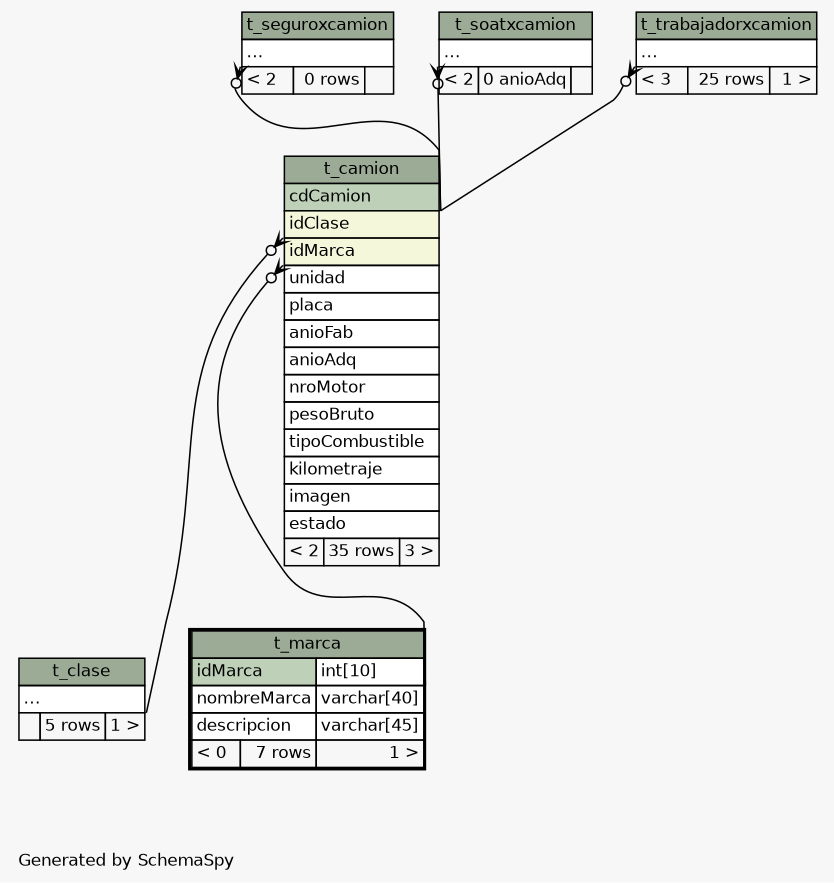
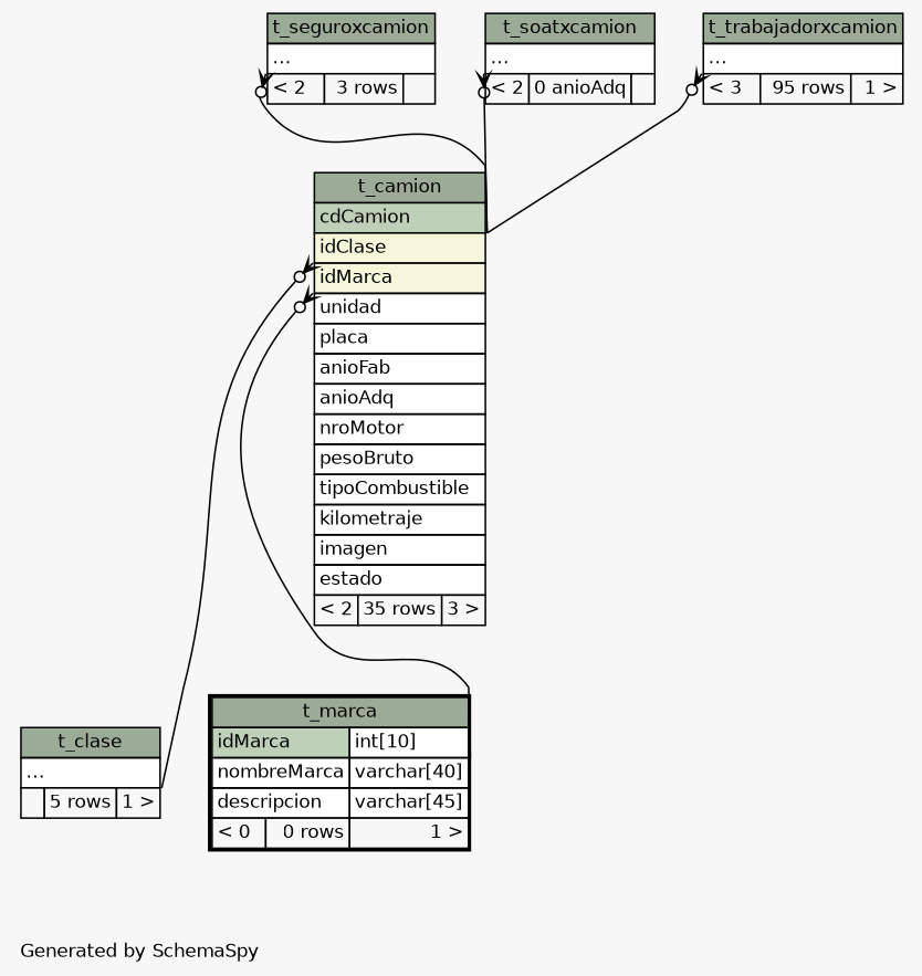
  digraph {
    bgcolor="#f7f7f7"
    fontname=Helvetica
    fontsize=11
    label="\nGenerated by SchemaSpy"
    labeljust=l
    nodesep=0.18
    rankdir=TB
    ranksep=0.46
    node [fontname=Helvetica fontsize=11 shape=plaintext]
    edge [arrowhead=none arrowsize=0.8 arrowtail=crowodot dir=back headport="cdCamion:se" tailport="elipses:sw"]
    n1 [label=<     <TABLE BORDER="0" CELLBORDER="1" CELLSPACING="0" BGCOLOR="#ffffff">       <TR><TD COLSPAN="3" BGCOLOR="#9bab96" ALIGN="CENTER">t_camion</TD></TR>       <TR><TD PORT="cdCamion" COLSPAN="3" BGCOLOR="#bed1b8" ALIGN="LEFT">cdCamion</TD></TR>       <TR><TD PORT="idClase" COLSPAN="3" BGCOLOR="#f4f7da" ALIGN="LEFT">idClase</TD></TR>       <TR><TD PORT="idMarca" COLSPAN="3" BGCOLOR="#f4f7da" ALIGN="LEFT">idMarca</TD></TR>       <TR><TD PORT="unidad" COLSPAN="3" ALIGN="LEFT">unidad</TD></TR>       <TR><TD PORT="placa" COLSPAN="3" ALIGN="LEFT">placa</TD></TR>       <TR><TD PORT="anioFab" COLSPAN="3" ALIGN="LEFT">anioFab</TD></TR>       <TR><TD PORT="anioAdq" COLSPAN="3" ALIGN="LEFT">anioAdq</TD></TR>       <TR><TD PORT="nroMotor" COLSPAN="3" ALIGN="LEFT">nroMotor</TD></TR>       <TR><TD PORT="pesoBruto" COLSPAN="3" ALIGN="LEFT">pesoBruto</TD></TR>       <TR><TD PORT="tipoCombustible" COLSPAN="3" ALIGN="LEFT">tipoCombustible</TD></TR>       <TR><TD PORT="kilometraje" COLSPAN="3" ALIGN="LEFT">kilometraje</TD></TR>       <TR><TD PORT="imagen" COLSPAN="3" ALIGN="LEFT">imagen</TD></TR>       <TR><TD PORT="estado" COLSPAN="3" ALIGN="LEFT">estado</TD></TR>       <TR><TD ALIGN="LEFT" BGCOLOR="#f7f7f7">&lt; 2</TD><TD ALIGN="RIGHT" BGCOLOR="#f7f7f7">35 rows</TD><TD ALIGN="RIGHT" BGCOLOR="#f7f7f7">3 &gt;</TD></TR>     </TABLE>>]
    n2 [label=<     <TABLE BORDER="0" CELLBORDER="1" CELLSPACING="0" BGCOLOR="#ffffff">       <TR><TD COLSPAN="3" BGCOLOR="#9bab96" ALIGN="CENTER">t_clase</TD></TR>       <TR><TD PORT="elipses" COLSPAN="3" ALIGN="LEFT">...</TD></TR>       <TR><TD ALIGN="LEFT" BGCOLOR="#f7f7f7">  </TD><TD ALIGN="RIGHT" BGCOLOR="#f7f7f7">5 rows</TD><TD ALIGN="RIGHT" BGCOLOR="#f7f7f7">1 &gt;</TD></TR>     </TABLE>>]
-   n3 [label=<     <TABLE BORDER="2" CELLBORDER="1" CELLSPACING="0" BGCOLOR="#ffffff">       <TR><TD COLSPAN="3" BGCOLOR="#9bab96" ALIGN="CENTER">t_marca</TD></TR>       <TR><TD PORT="idMarca" COLSPAN="2" BGCOLOR="#bed1b8" ALIGN="LEFT">idMarca</TD><TD PORT="idMarca.type" ALIGN="LEFT">int[10]</TD></TR>       <TR><TD PORT="nombreMarca" COLSPAN="2" ALIGN="LEFT">nombreMarca</TD><TD PORT="nombreMarca.type" ALIGN="LEFT">varchar[40]</TD></TR>       <TR><TD PORT="descripcion" COLSPAN="2" ALIGN="LEFT">descripcion</TD><TD PORT="descripcion.type" ALIGN="LEFT">varchar[45]</TD></TR>       <TR><TD ALIGN="LEFT" BGCOLOR="#f7f7f7">&lt; 0</TD><TD ALIGN="RIGHT" BGCOLOR="#f7f7f7">7 rows</TD><TD ALIGN="RIGHT" BGCOLOR="#f7f7f7">1 &gt;</TD></TR>     </TABLE>>]
-   n4 [label=<     <TABLE BORDER="0" CELLBORDER="1" CELLSPACING="0" BGCOLOR="#ffffff">       <TR><TD COLSPAN="3" BGCOLOR="#9bab96" ALIGN="CENTER">t_seguroxcamion</TD></TR>       <TR><TD PORT="elipses" COLSPAN="3" ALIGN="LEFT">...</TD></TR>       <TR><TD ALIGN="LEFT" BGCOLOR="#f7f7f7">&lt; 2</TD><TD ALIGN="RIGHT" BGCOLOR="#f7f7f7">0 rows</TD><TD ALIGN="RIGHT" BGCOLOR="#f7f7f7">  </TD></TR>     </TABLE>>]
+   n3 [label=<     <TABLE BORDER="2" CELLBORDER="1" CELLSPACING="0" BGCOLOR="#ffffff">       <TR><TD COLSPAN="3" BGCOLOR="#9bab96" ALIGN="CENTER">t_marca</TD></TR>       <TR><TD PORT="idMarca" COLSPAN="2" BGCOLOR="#bed1b8" ALIGN="LEFT">idMarca</TD><TD PORT="idMarca.type" ALIGN="LEFT">int[10]</TD></TR>       <TR><TD PORT="nombreMarca" COLSPAN="2" ALIGN="LEFT">nombreMarca</TD><TD PORT="nombreMarca.type" ALIGN="LEFT">varchar[40]</TD></TR>       <TR><TD PORT="descripcion" COLSPAN="2" ALIGN="LEFT">descripcion</TD><TD PORT="descripcion.type" ALIGN="LEFT">varchar[45]</TD></TR>       <TR><TD ALIGN="LEFT" BGCOLOR="#f7f7f7">&lt; 0</TD><TD ALIGN="RIGHT" BGCOLOR="#f7f7f7">0 rows</TD><TD ALIGN="RIGHT" BGCOLOR="#f7f7f7">1 &gt;</TD></TR>     </TABLE>>]
+   n4 [label=<     <TABLE BORDER="0" CELLBORDER="1" CELLSPACING="0" BGCOLOR="#ffffff">       <TR><TD COLSPAN="3" BGCOLOR="#9bab96" ALIGN="CENTER">t_seguroxcamion</TD></TR>       <TR><TD PORT="elipses" COLSPAN="3" ALIGN="LEFT">...</TD></TR>       <TR><TD ALIGN="LEFT" BGCOLOR="#f7f7f7">&lt; 2</TD><TD ALIGN="RIGHT" BGCOLOR="#f7f7f7">3 rows</TD><TD ALIGN="RIGHT" BGCOLOR="#f7f7f7">  </TD></TR>     </TABLE>>]
    n5 [label=<     <TABLE BORDER="0" CELLBORDER="1" CELLSPACING="0" BGCOLOR="#ffffff">       <TR><TD COLSPAN="3" BGCOLOR="#9bab96" ALIGN="CENTER">t_soatxcamion</TD></TR>       <TR><TD PORT="elipses" COLSPAN="3" ALIGN="LEFT">...</TD></TR>       <TR><TD ALIGN="LEFT" BGCOLOR="#f7f7f7">&lt; 2</TD><TD ALIGN="RIGHT" BGCOLOR="#f7f7f7">0 anioAdq</TD><TD ALIGN="RIGHT" BGCOLOR="#f7f7f7">  </TD></TR>     </TABLE>>]
-   n6 [label=<     <TABLE BORDER="0" CELLBORDER="1" CELLSPACING="0" BGCOLOR="#ffffff">       <TR><TD COLSPAN="3" BGCOLOR="#9bab96" ALIGN="CENTER">t_trabajadorxcamion</TD></TR>       <TR><TD PORT="elipses" COLSPAN="3" ALIGN="LEFT">...</TD></TR>       <TR><TD ALIGN="LEFT" BGCOLOR="#f7f7f7">&lt; 3</TD><TD ALIGN="RIGHT" BGCOLOR="#f7f7f7">25 rows</TD><TD ALIGN="RIGHT" BGCOLOR="#f7f7f7">1 &gt;</TD></TR>     </TABLE>>]
+   n6 [label=<     <TABLE BORDER="0" CELLBORDER="1" CELLSPACING="0" BGCOLOR="#ffffff">       <TR><TD COLSPAN="3" BGCOLOR="#9bab96" ALIGN="CENTER">t_trabajadorxcamion</TD></TR>       <TR><TD PORT="elipses" COLSPAN="3" ALIGN="LEFT">...</TD></TR>       <TR><TD ALIGN="LEFT" BGCOLOR="#f7f7f7">&lt; 3</TD><TD ALIGN="RIGHT" BGCOLOR="#f7f7f7">95 rows</TD><TD ALIGN="RIGHT" BGCOLOR="#f7f7f7">1 &gt;</TD></TR>     </TABLE>>]
    n1 -> n2 [headport="elipses:se" tailport="idClase:sw"]
    n1 -> n3 [headport="idMarca.type:se" tailport="idMarca:sw"]
    n4 -> n1
    n5 -> n1
    n6 -> n1
  }
